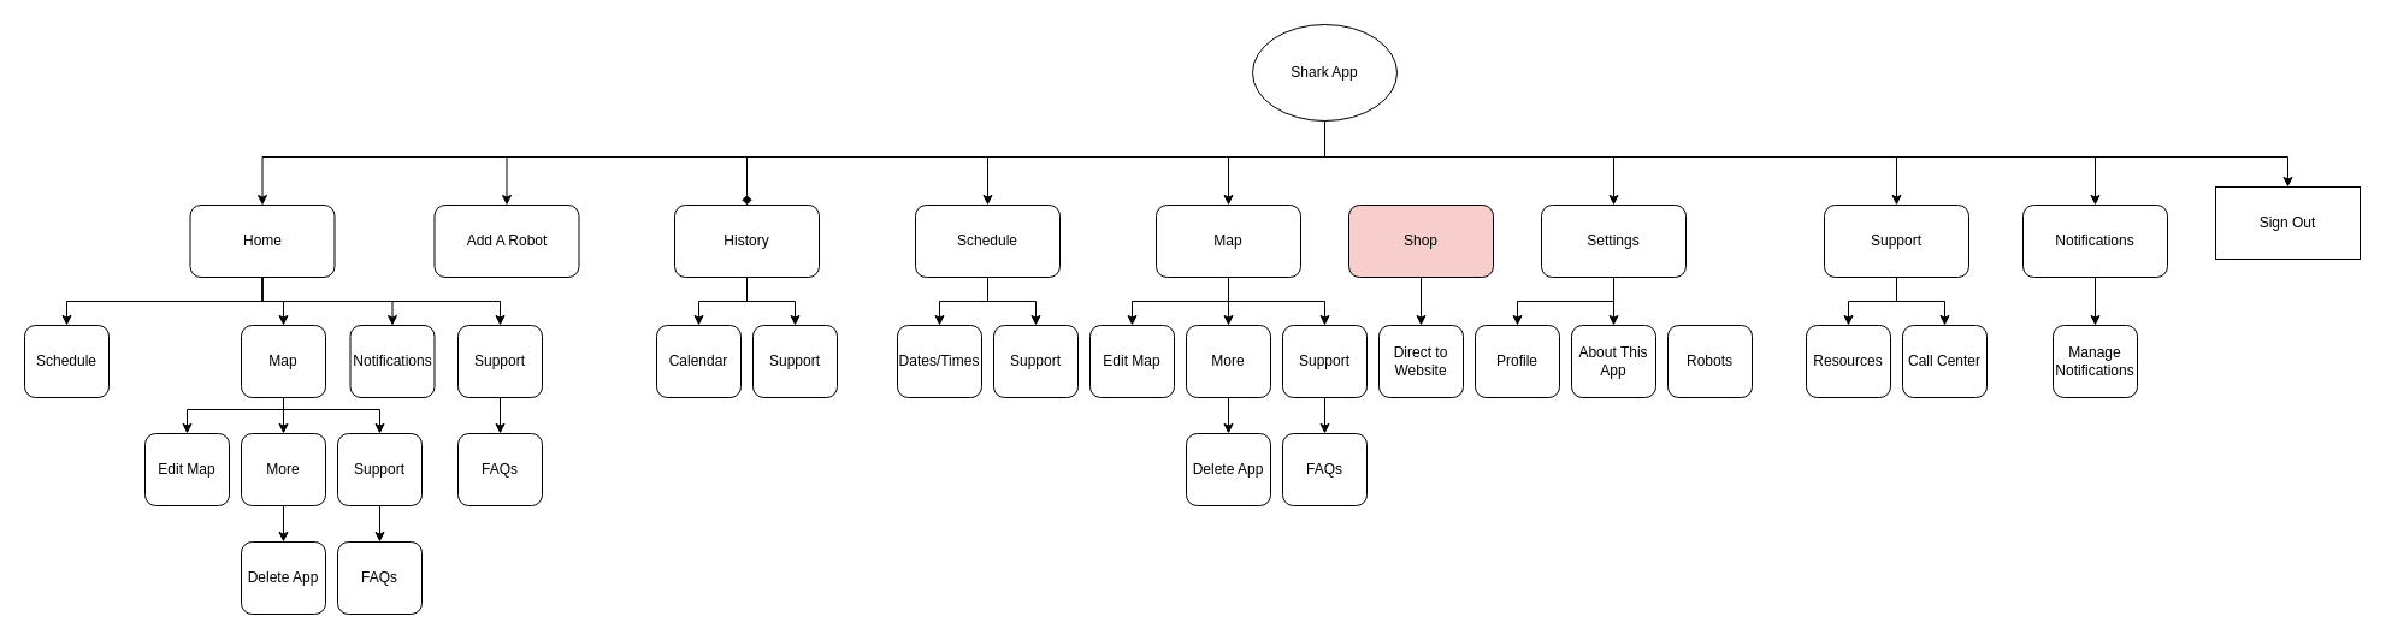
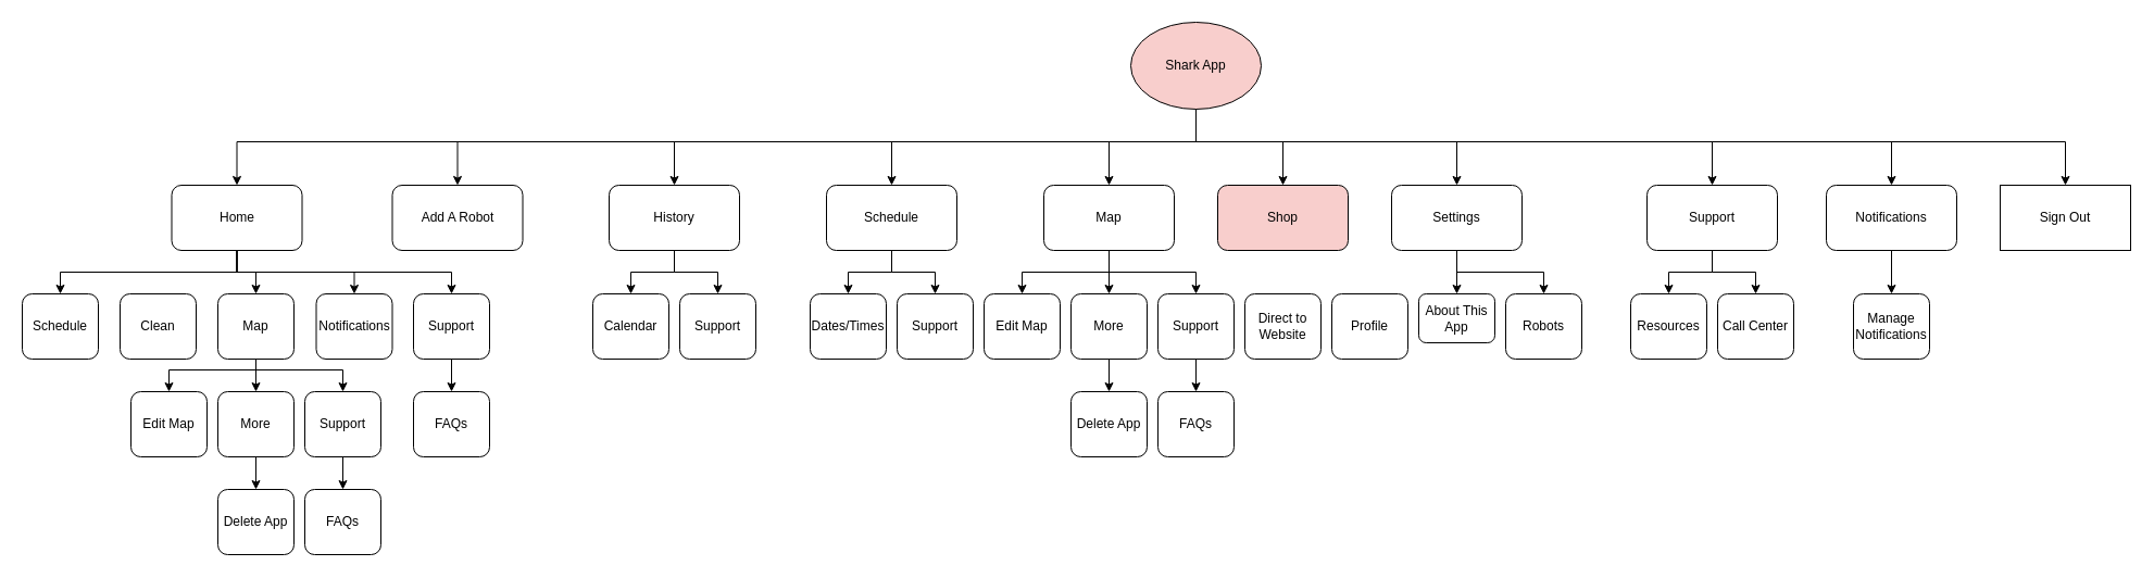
  <mxCell id="0" />
  <mxCell id="1" parent="0" />
  <mxCell id="2" style="edgeStyle=orthogonalEdgeStyle;rounded=0;orthogonalLoop=1;jettySize=auto;html=1;exitX=0.5;exitY=1;exitDx=0;exitDy=0;" edge="1" parent="1" source="12" target="57"><mxGeometry relative="1" as="geometry"><Array as="points"><mxPoint x="1100" y="130" /><mxPoint x="1900" y="130" /></Array></mxGeometry></mxCell>
  <mxCell id="3" style="edgeStyle=orthogonalEdgeStyle;rounded=0;orthogonalLoop=1;jettySize=auto;html=1;exitX=0.5;exitY=1;exitDx=0;exitDy=0;entryX=0.5;entryY=0;entryDx=0;entryDy=0;" edge="1" parent="1" source="12" target="56"><mxGeometry relative="1" as="geometry"><Array as="points"><mxPoint x="1100" y="130" /><mxPoint x="1740" y="130" /></Array></mxGeometry></mxCell>
  <mxCell id="4" style="edgeStyle=orthogonalEdgeStyle;rounded=0;orthogonalLoop=1;jettySize=auto;html=1;exitX=0.5;exitY=1;exitDx=0;exitDy=0;entryX=0.5;entryY=0;entryDx=0;entryDy=0;" edge="1" parent="1" source="12" target="54"><mxGeometry relative="1" as="geometry"><Array as="points"><mxPoint x="1100" y="130" /><mxPoint x="1575" y="130" /></Array></mxGeometry></mxCell>
  <mxCell id="5" style="edgeStyle=orthogonalEdgeStyle;rounded=0;orthogonalLoop=1;jettySize=auto;html=1;exitX=0.5;exitY=1;exitDx=0;exitDy=0;entryX=0.5;entryY=0;entryDx=0;entryDy=0;" edge="1" parent="1" source="12" target="51"><mxGeometry relative="1" as="geometry"><Array as="points"><mxPoint x="1100" y="130" /><mxPoint x="1340" y="130" /></Array></mxGeometry></mxCell>
+ <mxCell id="6" style="edgeStyle=orthogonalEdgeStyle;rounded=0;orthogonalLoop=1;jettySize=auto;html=1;exitX=0.5;exitY=1;exitDx=0;exitDy=0;" edge="1" parent="1" source="12" target="47"><mxGeometry relative="1" as="geometry"><Array as="points"><mxPoint x="1100" y="130" /><mxPoint x="1180" y="130" /></Array></mxGeometry></mxCell>
  <mxCell id="7" style="edgeStyle=orthogonalEdgeStyle;rounded=0;orthogonalLoop=1;jettySize=auto;html=1;exitX=0.5;exitY=1;exitDx=0;exitDy=0;" edge="1" parent="1" source="12" target="45"><mxGeometry relative="1" as="geometry"><Array as="points"><mxPoint x="1100" y="130" /><mxPoint x="1020" y="130" /></Array></mxGeometry></mxCell>
  <mxCell id="8" style="edgeStyle=orthogonalEdgeStyle;rounded=0;orthogonalLoop=1;jettySize=auto;html=1;exitX=0.5;exitY=1;exitDx=0;exitDy=0;entryX=0.5;entryY=0;entryDx=0;entryDy=0;" edge="1" parent="1" source="12" target="41"><mxGeometry relative="1" as="geometry"><Array as="points"><mxPoint x="1100" y="130" /><mxPoint x="820" y="130" /></Array></mxGeometry></mxCell>
- <mxCell id="9" style="edgeStyle=orthogonalEdgeStyle;rounded=0;orthogonalLoop=1;jettySize=auto;html=1;exitX=0.5;exitY=1;exitDx=0;exitDy=0;entryX=0.5;entryY=0;entryDx=0;entryDy=0;endArrow=diamond;" edge="1" parent="1" source="12" target="38"><mxGeometry relative="1" as="geometry"><Array as="points"><mxPoint x="1100" y="130" /><mxPoint x="620" y="130" /></Array></mxGeometry></mxCell>
+ <mxCell id="9" style="edgeStyle=orthogonalEdgeStyle;rounded=0;orthogonalLoop=1;jettySize=auto;html=1;exitX=0.5;exitY=1;exitDx=0;exitDy=0;entryX=0.5;entryY=0;entryDx=0;entryDy=0;" edge="1" parent="1" source="12" target="38"><mxGeometry relative="1" as="geometry"><Array as="points"><mxPoint x="1100" y="130" /><mxPoint x="620" y="130" /></Array></mxGeometry></mxCell>
  <mxCell id="10" style="edgeStyle=orthogonalEdgeStyle;rounded=0;orthogonalLoop=1;jettySize=auto;html=1;exitX=0.5;exitY=1;exitDx=0;exitDy=0;entryX=0.5;entryY=0;entryDx=0;entryDy=0;" edge="1" parent="1" source="12" target="35"><mxGeometry relative="1" as="geometry"><Array as="points"><mxPoint x="1100" y="130" /><mxPoint x="420" y="130" /></Array></mxGeometry></mxCell>
  <mxCell id="11" style="edgeStyle=orthogonalEdgeStyle;rounded=0;orthogonalLoop=1;jettySize=auto;html=1;exitX=0.5;exitY=1;exitDx=0;exitDy=0;entryX=0.5;entryY=0;entryDx=0;entryDy=0;" edge="1" parent="1" source="12" target="17"><mxGeometry relative="1" as="geometry"><Array as="points"><mxPoint x="1100" y="130" /><mxPoint x="218" y="130" /></Array></mxGeometry></mxCell>
- <mxCell id="12" value="Shark App" style="ellipse;whiteSpace=wrap;html=1;" vertex="1" parent="1"><mxGeometry x="1040" y="20" width="120" height="80" as="geometry" /></mxCell>
+ <mxCell id="12" value="Shark App" style="ellipse;whiteSpace=wrap;html=1;fillColor=#f8cecc;" vertex="1" parent="1"><mxGeometry x="1040" y="20" width="120" height="80" as="geometry" /></mxCell>
  <mxCell id="13" style="edgeStyle=orthogonalEdgeStyle;rounded=0;orthogonalLoop=1;jettySize=auto;html=1;exitX=0.5;exitY=1;exitDx=0;exitDy=0;entryX=0.5;entryY=0;entryDx=0;entryDy=0;" edge="1" parent="1" source="17" target="19"><mxGeometry relative="1" as="geometry" /></mxCell>
  <mxCell id="14" style="edgeStyle=orthogonalEdgeStyle;rounded=0;orthogonalLoop=1;jettySize=auto;html=1;exitX=0.5;exitY=1;exitDx=0;exitDy=0;entryX=0.5;entryY=0;entryDx=0;entryDy=0;" edge="1" parent="1" source="17" target="24"><mxGeometry relative="1" as="geometry" /></mxCell>
  <mxCell id="15" style="edgeStyle=orthogonalEdgeStyle;rounded=0;orthogonalLoop=1;jettySize=auto;html=1;exitX=0.5;exitY=1;exitDx=0;exitDy=0;entryX=0.5;entryY=0;entryDx=0;entryDy=0;" edge="1" parent="1" source="17" target="26"><mxGeometry relative="1" as="geometry" /></mxCell>
  <mxCell id="16" style="edgeStyle=orthogonalEdgeStyle;rounded=0;orthogonalLoop=1;jettySize=auto;html=1;exitX=0.5;exitY=1;exitDx=0;exitDy=0;entryX=0.5;entryY=0;entryDx=0;entryDy=0;" edge="1" parent="1" source="17" target="23"><mxGeometry relative="1" as="geometry" /></mxCell>
  <mxCell id="17" value="Home" style="rounded=1;whiteSpace=wrap;html=1;" vertex="1" parent="1"><mxGeometry x="157.5" y="170" width="120" height="60" as="geometry" /></mxCell>
+ <mxCell id="18" value="Clean" style="rounded=1;whiteSpace=wrap;html=1;" vertex="1" parent="1"><mxGeometry x="110" y="270" width="70" height="60" as="geometry" /></mxCell>
  <mxCell id="19" value="Schedule" style="rounded=1;whiteSpace=wrap;html=1;" vertex="1" parent="1"><mxGeometry x="20" y="270" width="70" height="60" as="geometry" /></mxCell>
  <mxCell id="20" style="edgeStyle=orthogonalEdgeStyle;rounded=0;orthogonalLoop=1;jettySize=auto;html=1;exitX=0.5;exitY=1;exitDx=0;exitDy=0;" edge="1" parent="1" source="23" target="28"><mxGeometry relative="1" as="geometry"><Array as="points"><mxPoint x="235" y="340" /><mxPoint x="155" y="340" /></Array></mxGeometry></mxCell>
  <mxCell id="21" style="edgeStyle=orthogonalEdgeStyle;rounded=0;orthogonalLoop=1;jettySize=auto;html=1;exitX=0.5;exitY=1;exitDx=0;exitDy=0;entryX=0.5;entryY=0;entryDx=0;entryDy=0;" edge="1" parent="1" source="23" target="30"><mxGeometry relative="1" as="geometry" /></mxCell>
  <mxCell id="22" style="edgeStyle=orthogonalEdgeStyle;rounded=0;orthogonalLoop=1;jettySize=auto;html=1;exitX=0.5;exitY=1;exitDx=0;exitDy=0;entryX=0.5;entryY=0;entryDx=0;entryDy=0;" edge="1" parent="1" source="23" target="33"><mxGeometry relative="1" as="geometry"><Array as="points"><mxPoint x="235" y="340" /><mxPoint x="315" y="340" /></Array></mxGeometry></mxCell>
  <mxCell id="23" value="Map" style="rounded=1;whiteSpace=wrap;html=1;" vertex="1" parent="1"><mxGeometry x="200" y="270" width="70" height="60" as="geometry" /></mxCell>
  <mxCell id="24" value="Notifications" style="rounded=1;whiteSpace=wrap;html=1;" vertex="1" parent="1"><mxGeometry x="290.5" y="270" width="70" height="60" as="geometry" /></mxCell>
  <mxCell id="25" style="edgeStyle=orthogonalEdgeStyle;rounded=0;orthogonalLoop=1;jettySize=auto;html=1;exitX=0.5;exitY=1;exitDx=0;exitDy=0;entryX=0.5;entryY=0;entryDx=0;entryDy=0;" edge="1" parent="1" source="26" target="27"><mxGeometry relative="1" as="geometry" /></mxCell>
  <mxCell id="26" value="Support" style="rounded=1;whiteSpace=wrap;html=1;" vertex="1" parent="1"><mxGeometry x="380" y="270" width="70" height="60" as="geometry" /></mxCell>
  <mxCell id="27" value="FAQs" style="rounded=1;whiteSpace=wrap;html=1;" vertex="1" parent="1"><mxGeometry x="380" y="360" width="70" height="60" as="geometry" /></mxCell>
  <mxCell id="28" value="Edit Map" style="rounded=1;whiteSpace=wrap;html=1;" vertex="1" parent="1"><mxGeometry x="120" y="360" width="70" height="60" as="geometry" /></mxCell>
  <mxCell id="29" style="edgeStyle=orthogonalEdgeStyle;rounded=0;orthogonalLoop=1;jettySize=auto;html=1;exitX=0.5;exitY=1;exitDx=0;exitDy=0;entryX=0.5;entryY=0;entryDx=0;entryDy=0;" edge="1" parent="1" source="30" target="31"><mxGeometry relative="1" as="geometry" /></mxCell>
  <mxCell id="30" value="More" style="rounded=1;whiteSpace=wrap;html=1;" vertex="1" parent="1"><mxGeometry x="200" y="360" width="70" height="60" as="geometry" /></mxCell>
  <mxCell id="31" value="Delete App" style="rounded=1;whiteSpace=wrap;html=1;" vertex="1" parent="1"><mxGeometry x="200" y="450" width="70" height="60" as="geometry" /></mxCell>
  <mxCell id="32" style="edgeStyle=orthogonalEdgeStyle;rounded=0;orthogonalLoop=1;jettySize=auto;html=1;exitX=0.5;exitY=1;exitDx=0;exitDy=0;entryX=0.5;entryY=0;entryDx=0;entryDy=0;" edge="1" parent="1" source="33" target="34"><mxGeometry relative="1" as="geometry" /></mxCell>
  <mxCell id="33" value="Support" style="rounded=1;whiteSpace=wrap;html=1;" vertex="1" parent="1"><mxGeometry x="280" y="360" width="70" height="60" as="geometry" /></mxCell>
  <mxCell id="34" value="FAQs" style="rounded=1;whiteSpace=wrap;html=1;" vertex="1" parent="1"><mxGeometry x="280" y="450" width="70" height="60" as="geometry" /></mxCell>
  <mxCell id="35" value="Add A Robot" style="rounded=1;whiteSpace=wrap;html=1;" vertex="1" parent="1"><mxGeometry x="360.5" y="170" width="120" height="60" as="geometry" /></mxCell>
  <mxCell id="36" style="edgeStyle=orthogonalEdgeStyle;rounded=0;orthogonalLoop=1;jettySize=auto;html=1;exitX=0.5;exitY=1;exitDx=0;exitDy=0;entryX=0.5;entryY=0;entryDx=0;entryDy=0;" edge="1" parent="1" source="38" target="58"><mxGeometry relative="1" as="geometry" /></mxCell>
  <mxCell id="37" style="edgeStyle=orthogonalEdgeStyle;rounded=0;orthogonalLoop=1;jettySize=auto;html=1;exitX=0.5;exitY=1;exitDx=0;exitDy=0;entryX=0.5;entryY=0;entryDx=0;entryDy=0;" edge="1" parent="1" source="38" target="59"><mxGeometry relative="1" as="geometry" /></mxCell>
  <mxCell id="38" value="History" style="rounded=1;whiteSpace=wrap;html=1;" vertex="1" parent="1"><mxGeometry x="560" y="170" width="120" height="60" as="geometry" /></mxCell>
  <mxCell id="39" style="edgeStyle=orthogonalEdgeStyle;rounded=0;orthogonalLoop=1;jettySize=auto;html=1;exitX=0.5;exitY=1;exitDx=0;exitDy=0;entryX=0.5;entryY=0;entryDx=0;entryDy=0;" edge="1" parent="1" source="41" target="60"><mxGeometry relative="1" as="geometry" /></mxCell>
  <mxCell id="40" style="edgeStyle=orthogonalEdgeStyle;rounded=0;orthogonalLoop=1;jettySize=auto;html=1;exitX=0.5;exitY=1;exitDx=0;exitDy=0;entryX=0.5;entryY=0;entryDx=0;entryDy=0;" edge="1" parent="1" source="41" target="61"><mxGeometry relative="1" as="geometry" /></mxCell>
  <mxCell id="41" value="Schedule" style="rounded=1;whiteSpace=wrap;html=1;" vertex="1" parent="1"><mxGeometry x="760" y="170" width="120" height="60" as="geometry" /></mxCell>
  <mxCell id="42" style="edgeStyle=orthogonalEdgeStyle;rounded=0;orthogonalLoop=1;jettySize=auto;html=1;exitX=0.5;exitY=1;exitDx=0;exitDy=0;entryX=0.5;entryY=0;entryDx=0;entryDy=0;" edge="1" parent="1" source="45" target="62"><mxGeometry relative="1" as="geometry" /></mxCell>
  <mxCell id="43" style="edgeStyle=orthogonalEdgeStyle;rounded=0;orthogonalLoop=1;jettySize=auto;html=1;exitX=0.5;exitY=1;exitDx=0;exitDy=0;" edge="1" parent="1" source="45" target="64"><mxGeometry relative="1" as="geometry" /></mxCell>
  <mxCell id="44" style="edgeStyle=orthogonalEdgeStyle;rounded=0;orthogonalLoop=1;jettySize=auto;html=1;exitX=0.5;exitY=1;exitDx=0;exitDy=0;" edge="1" parent="1" source="45" target="67"><mxGeometry relative="1" as="geometry" /></mxCell>
  <mxCell id="45" value="Map" style="rounded=1;whiteSpace=wrap;html=1;" vertex="1" parent="1"><mxGeometry x="960" y="170" width="120" height="60" as="geometry" /></mxCell>
- <mxCell id="46" style="edgeStyle=orthogonalEdgeStyle;rounded=0;orthogonalLoop=1;jettySize=auto;html=1;exitX=0.5;exitY=1;exitDx=0;exitDy=0;entryX=0.5;entryY=0;entryDx=0;entryDy=0;" edge="1" parent="1" source="47" target="75"><mxGeometry relative="1" as="geometry" /></mxCell>
  <mxCell id="47" value="Shop" style="rounded=1;whiteSpace=wrap;html=1;fillColor=#f8cecc;" vertex="1" parent="1"><mxGeometry x="1120" y="170" width="120" height="60" as="geometry" /></mxCell>
- <mxCell id="48" style="edgeStyle=orthogonalEdgeStyle;rounded=0;orthogonalLoop=1;jettySize=auto;html=1;exitX=0.5;exitY=1;exitDx=0;exitDy=0;entryX=0.5;entryY=0;entryDx=0;entryDy=0;" edge="1" parent="1" source="51" target="69"><mxGeometry relative="1" as="geometry" /></mxCell>
  <mxCell id="49" style="edgeStyle=orthogonalEdgeStyle;rounded=0;orthogonalLoop=1;jettySize=auto;html=1;exitX=0.5;exitY=1;exitDx=0;exitDy=0;" edge="1" parent="1" source="51" target="70"><mxGeometry relative="1" as="geometry" /></mxCell>
+ <mxCell id="50" style="edgeStyle=orthogonalEdgeStyle;rounded=0;orthogonalLoop=1;jettySize=auto;html=1;exitX=0.5;exitY=1;exitDx=0;exitDy=0;entryX=0.5;entryY=0;entryDx=0;entryDy=0;" edge="1" parent="1" source="51" target="71"><mxGeometry relative="1" as="geometry" /></mxCell>
  <mxCell id="51" value="Settings" style="rounded=1;whiteSpace=wrap;html=1;" vertex="1" parent="1"><mxGeometry x="1280" y="170" width="120" height="60" as="geometry" /></mxCell>
  <mxCell id="52" style="edgeStyle=orthogonalEdgeStyle;rounded=0;orthogonalLoop=1;jettySize=auto;html=1;exitX=0.5;exitY=1;exitDx=0;exitDy=0;entryX=0.5;entryY=0;entryDx=0;entryDy=0;" edge="1" parent="1" source="54" target="72"><mxGeometry relative="1" as="geometry" /></mxCell>
  <mxCell id="53" style="edgeStyle=orthogonalEdgeStyle;rounded=0;orthogonalLoop=1;jettySize=auto;html=1;exitX=0.5;exitY=1;exitDx=0;exitDy=0;entryX=0.5;entryY=0;entryDx=0;entryDy=0;" edge="1" parent="1" source="54" target="73"><mxGeometry relative="1" as="geometry" /></mxCell>
  <mxCell id="54" value="Support" style="rounded=1;whiteSpace=wrap;html=1;" vertex="1" parent="1"><mxGeometry x="1515" y="170" width="120" height="60" as="geometry" /></mxCell>
  <mxCell id="55" style="edgeStyle=orthogonalEdgeStyle;rounded=0;orthogonalLoop=1;jettySize=auto;html=1;exitX=0.5;exitY=1;exitDx=0;exitDy=0;entryX=0.5;entryY=0;entryDx=0;entryDy=0;" edge="1" parent="1" source="56" target="74"><mxGeometry relative="1" as="geometry" /></mxCell>
  <mxCell id="56" value="Notifications" style="rounded=1;whiteSpace=wrap;html=1;" vertex="1" parent="1"><mxGeometry x="1680" y="170" width="120" height="60" as="geometry" /></mxCell>
- <mxCell id="57" value="Sign Out" style="rounded=0;whiteSpace=wrap;html=1;" vertex="1" parent="1"><mxGeometry x="1840" y="155" width="120" height="60" as="geometry" /></mxCell>
+ <mxCell id="57" value="Sign Out" style="rounded=0;whiteSpace=wrap;html=1;" vertex="1" parent="1"><mxGeometry x="1840" y="170" width="120" height="60" as="geometry" /></mxCell>
  <mxCell id="58" value="Calendar" style="rounded=1;whiteSpace=wrap;html=1;" vertex="1" parent="1"><mxGeometry x="545" y="270" width="70" height="60" as="geometry" /></mxCell>
  <mxCell id="59" value="Support" style="rounded=1;whiteSpace=wrap;html=1;" vertex="1" parent="1"><mxGeometry x="625" y="270" width="70" height="60" as="geometry" /></mxCell>
  <mxCell id="60" value="Dates/Times" style="rounded=1;whiteSpace=wrap;html=1;" vertex="1" parent="1"><mxGeometry x="745" y="270" width="70" height="60" as="geometry" /></mxCell>
  <mxCell id="61" value="Support" style="rounded=1;whiteSpace=wrap;html=1;" vertex="1" parent="1"><mxGeometry x="825" y="270" width="70" height="60" as="geometry" /></mxCell>
  <mxCell id="62" value="Edit Map" style="rounded=1;whiteSpace=wrap;html=1;" vertex="1" parent="1"><mxGeometry x="905" y="270" width="70" height="60" as="geometry" /></mxCell>
  <mxCell id="63" style="edgeStyle=orthogonalEdgeStyle;rounded=0;orthogonalLoop=1;jettySize=auto;html=1;exitX=0.5;exitY=1;exitDx=0;exitDy=0;entryX=0.5;entryY=0;entryDx=0;entryDy=0;" edge="1" parent="1" source="64" target="65"><mxGeometry relative="1" as="geometry" /></mxCell>
  <mxCell id="64" value="More" style="rounded=1;whiteSpace=wrap;html=1;" vertex="1" parent="1"><mxGeometry x="985" y="270" width="70" height="60" as="geometry" /></mxCell>
  <mxCell id="65" value="Delete App" style="rounded=1;whiteSpace=wrap;html=1;" vertex="1" parent="1"><mxGeometry x="985" y="360" width="70" height="60" as="geometry" /></mxCell>
  <mxCell id="66" style="edgeStyle=orthogonalEdgeStyle;rounded=0;orthogonalLoop=1;jettySize=auto;html=1;exitX=0.5;exitY=1;exitDx=0;exitDy=0;entryX=0.5;entryY=0;entryDx=0;entryDy=0;" edge="1" parent="1" source="67" target="68"><mxGeometry relative="1" as="geometry" /></mxCell>
  <mxCell id="67" value="Support" style="rounded=1;whiteSpace=wrap;html=1;" vertex="1" parent="1"><mxGeometry x="1065" y="270" width="70" height="60" as="geometry" /></mxCell>
  <mxCell id="68" value="FAQs" style="rounded=1;whiteSpace=wrap;html=1;" vertex="1" parent="1"><mxGeometry x="1065" y="360" width="70" height="60" as="geometry" /></mxCell>
  <mxCell id="69" value="Profile" style="rounded=1;whiteSpace=wrap;html=1;" vertex="1" parent="1"><mxGeometry x="1225" y="270" width="70" height="60" as="geometry" /></mxCell>
- <mxCell id="70" value="About This App" style="rounded=1;whiteSpace=wrap;html=1;" vertex="1" parent="1"><mxGeometry x="1305" y="270" width="70" height="60" as="geometry" /></mxCell>
+ <mxCell id="70" value="About This App" style="rounded=1;whiteSpace=wrap;html=1;" vertex="1" parent="1"><mxGeometry x="1305" y="270" width="70" height="45" as="geometry" /></mxCell>
  <mxCell id="71" value="Robots" style="rounded=1;whiteSpace=wrap;html=1;" vertex="1" parent="1"><mxGeometry x="1385" y="270" width="70" height="60" as="geometry" /></mxCell>
  <mxCell id="72" value="Resources" style="rounded=1;whiteSpace=wrap;html=1;" vertex="1" parent="1"><mxGeometry x="1500" y="270" width="70" height="60" as="geometry" /></mxCell>
  <mxCell id="73" value="Call Center" style="rounded=1;whiteSpace=wrap;html=1;" vertex="1" parent="1"><mxGeometry x="1580" y="270" width="70" height="60" as="geometry" /></mxCell>
  <mxCell id="74" value="Manage Notifications" style="rounded=1;whiteSpace=wrap;html=1;" vertex="1" parent="1"><mxGeometry x="1705" y="270" width="70" height="60" as="geometry" /></mxCell>
  <mxCell id="75" value="Direct to Website" style="rounded=1;whiteSpace=wrap;html=1;" vertex="1" parent="1"><mxGeometry x="1145" y="270" width="70" height="60" as="geometry" /></mxCell>
